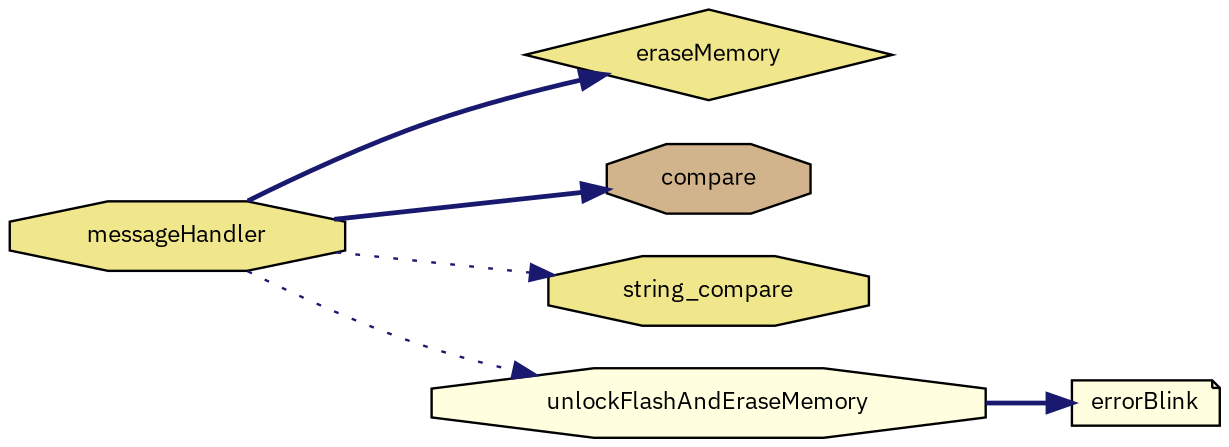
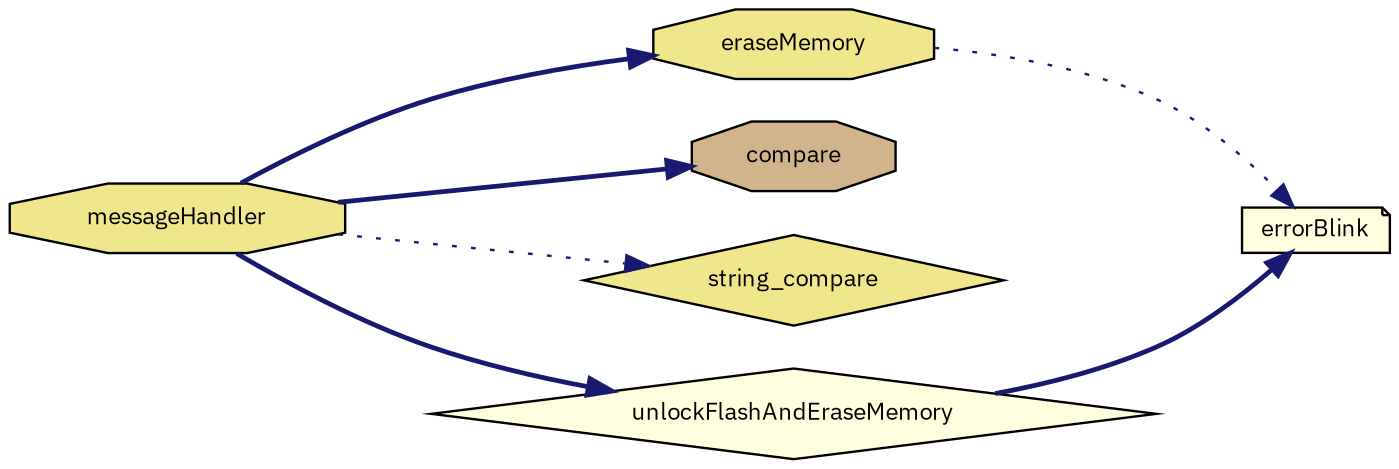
  digraph {
    fontname="IBM Plex Sans"
    rankdir=LR
    node [color=black fillcolor=khaki fontname="IBM Plex Sans" fontsize=10 shape=octagon style=filled]
    edge [color=midnightblue fontname="IBM Plex Sans" fontsize=10 labelfontname=Helvetica labelfontsize=10 style=bold]
    n1 [fontcolor=black height=0.2 label=messageHandler width=0.4]
-   n2 [height=0.2 label=eraseMemory shape=diamond width=0.4]
+   n2 [height=0.2 label=eraseMemory width=0.4]
    n3 [fillcolor=tan height=0.2 label=compare width=0.4]
-   n4 [height=0.2 label=string_compare width=0.4]
-   n5 [fillcolor=lightyellow height=0.2 label=unlockFlashAndEraseMemory width=0.4]
+   n4 [height=0.2 label=string_compare shape=diamond width=0.4]
+   n5 [fillcolor=lightyellow height=0.2 label=unlockFlashAndEraseMemory shape=diamond width=0.4]
    n6 [fillcolor=lightyellow height=0.2 label=errorBlink shape=note width=0.4]
    n1 -> n2
    n1 -> n3
    n1 -> n4 [style=dotted]
-   n1 -> n5 [style=dotted]
+   n1 -> n5
+   n2 -> n6 [style=dotted]
    n5 -> n6
  }
